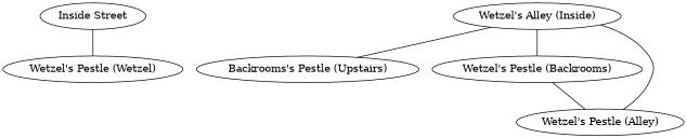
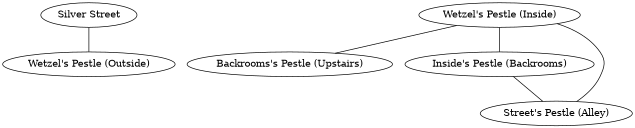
  graph {
-   "Silver Street" [label="Inside Street"]
-   "Wetzel's Pestle (Outside)" [label="Wetzel's Pestle (Wetzel)"]
+   "Silver Street"
+   "Wetzel's Pestle (Outside)"
    n3 [label="Backrooms's Pestle (Upstairs)"]
-   "Wetzel's Pestle (Inside)" [label="Wetzel's Alley (Inside)"]
-   "Wetzel's Pestle (Backrooms)"
-   "Wetzel's Pestle (Alley)"
+   "Wetzel's Pestle (Inside)"
+   "Wetzel's Pestle (Backrooms)" [label="Inside's Pestle (Backrooms)"]
+   "Wetzel's Pestle (Alley)" [label="Street's Pestle (Alley)"]
    "Silver Street" -- "Wetzel's Pestle (Outside)"
    "Wetzel's Pestle (Inside)" -- n3
    "Wetzel's Pestle (Inside)" -- "Wetzel's Pestle (Backrooms)"
    "Wetzel's Pestle (Backrooms)" -- "Wetzel's Pestle (Alley)"
    "Wetzel's Pestle (Alley)" -- "Wetzel's Pestle (Inside)"
  }
